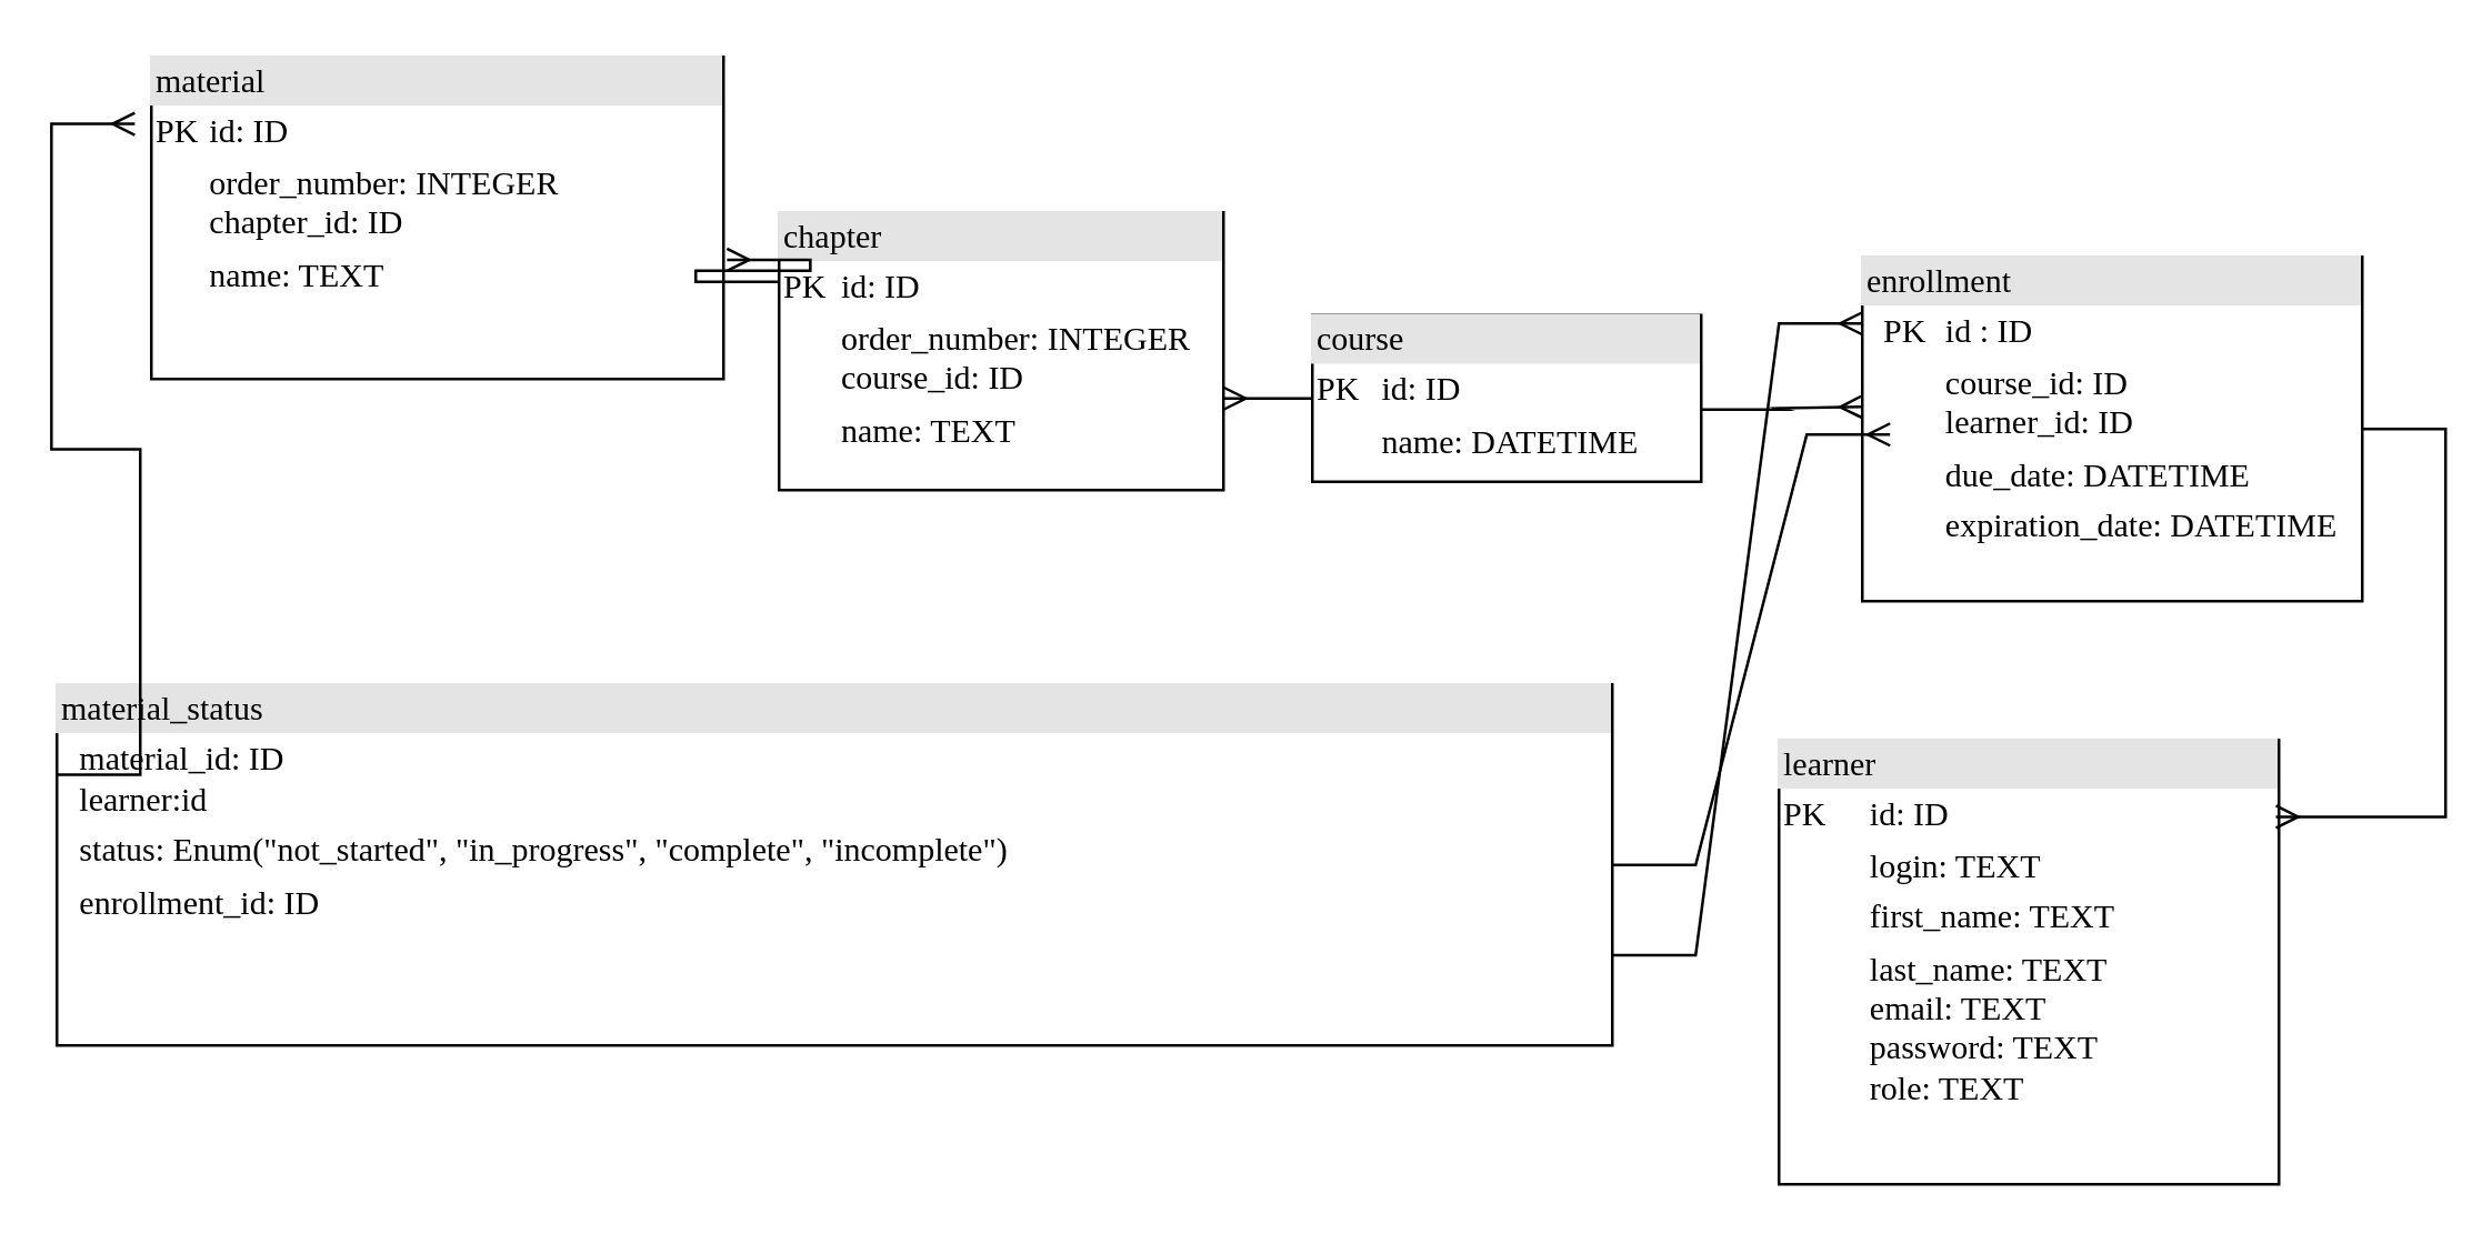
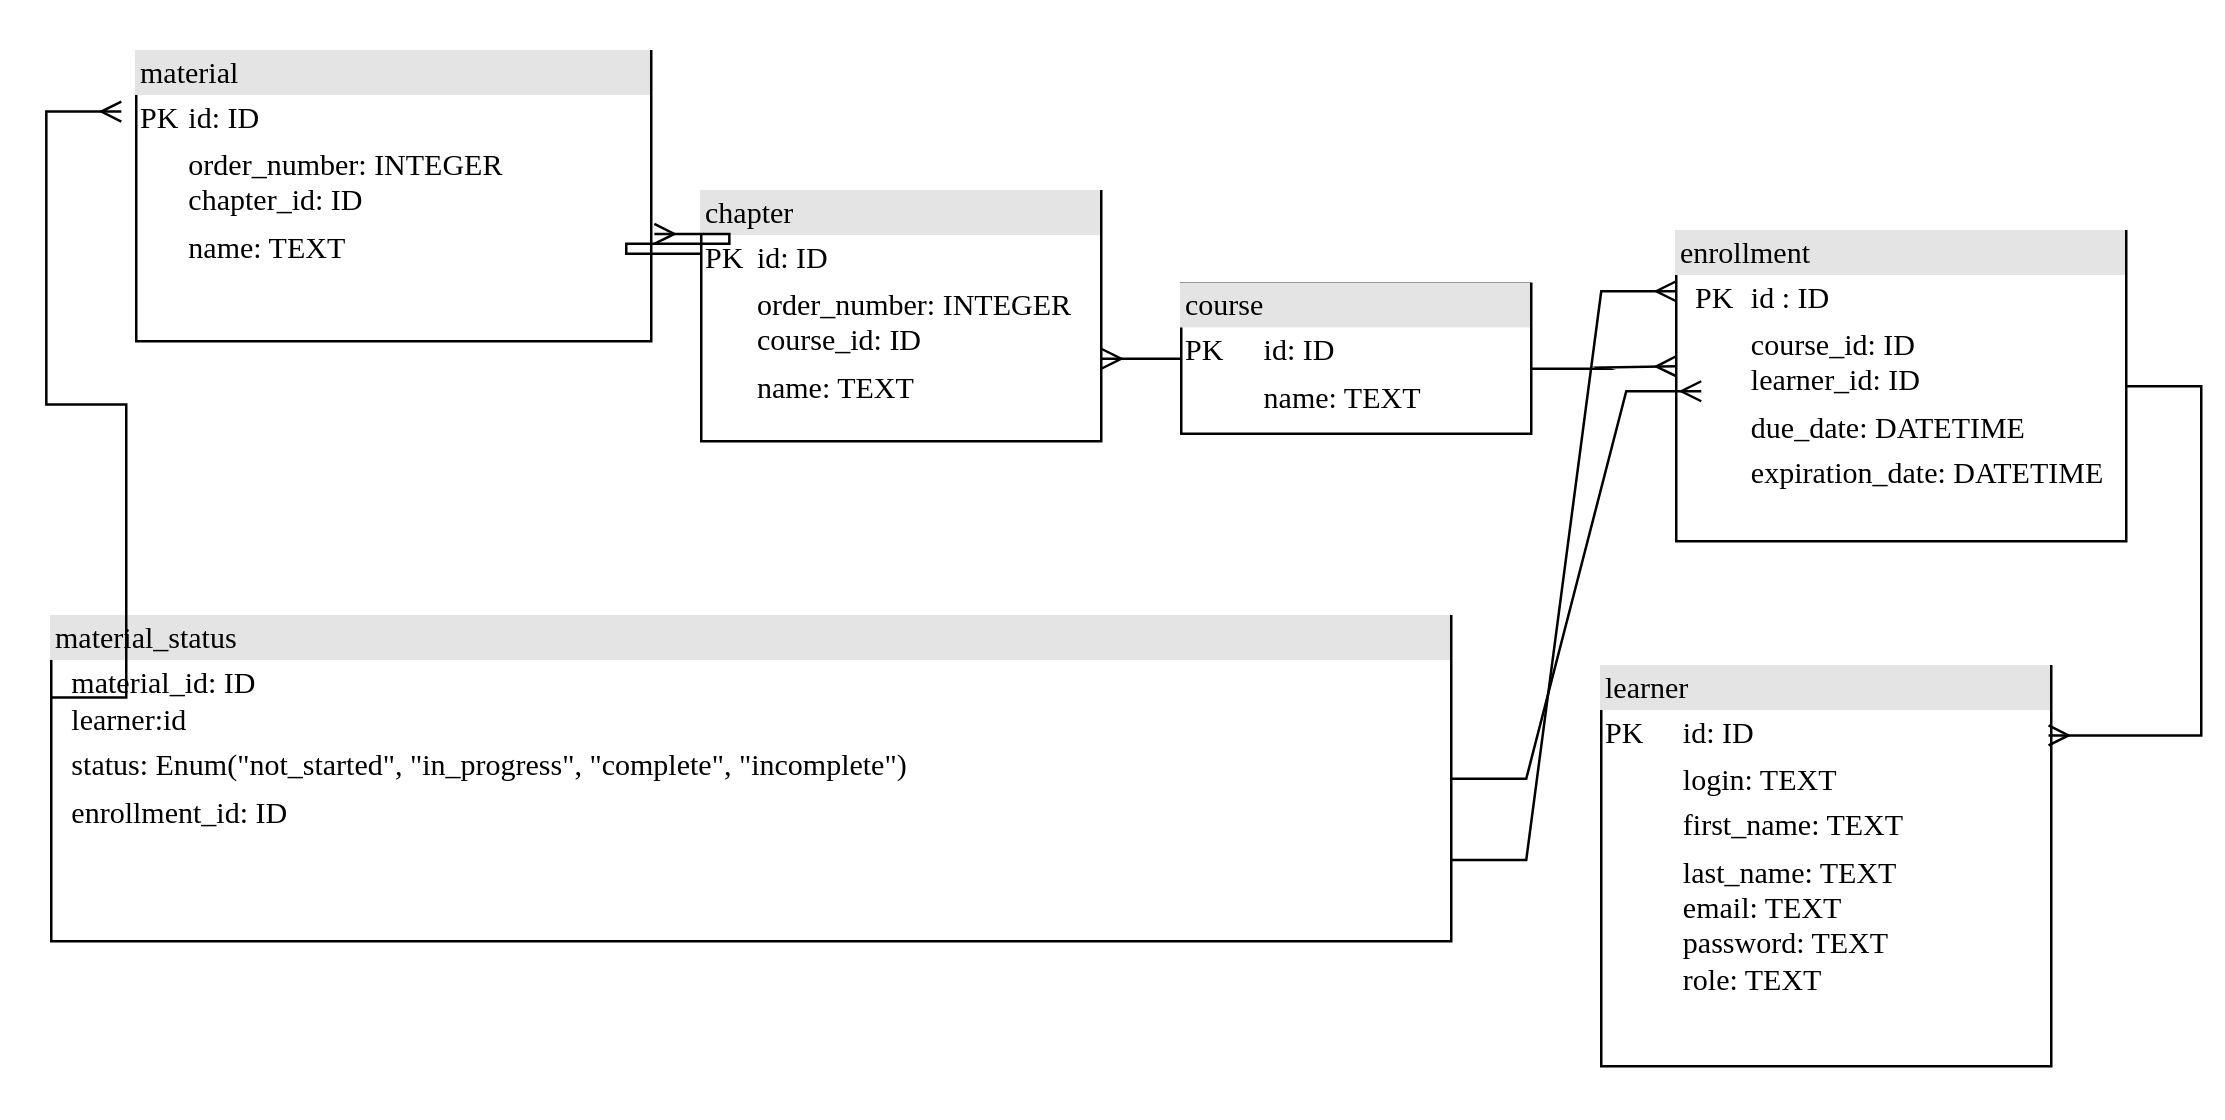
  <mxCell id="0" />
  <mxCell id="1" parent="0" />
  <mxCell id="2" value="&lt;div style=&quot;box-sizing: border-box ; width: 100% ; background: #e4e4e4 ; padding: 2px&quot;&gt;learner&lt;/div&gt;&lt;table style=&quot;width: 100% ; font-size: 1em&quot; cellpadding=&quot;2&quot; cellspacing=&quot;0&quot;&gt;&lt;tbody&gt;&lt;tr&gt;&lt;td&gt;PK&lt;/td&gt;&lt;td&gt;id: ID&lt;/td&gt;&lt;/tr&gt;&lt;tr&gt;&lt;td&gt;&lt;br&gt;&lt;/td&gt;&lt;td&gt;login: TEXT&lt;/td&gt;&lt;/tr&gt;&lt;tr&gt;&lt;td&gt;&lt;br&gt;&lt;/td&gt;&lt;td&gt;first_name: TEXT&lt;/td&gt;&lt;/tr&gt;&lt;tr&gt;&lt;td&gt;&lt;span style=&quot;white-space: pre;&quot;&gt; &lt;/span&gt;&lt;/td&gt;&lt;td&gt;last_name: TEXT&amp;nbsp;&lt;br&gt;email: TEXT&lt;br&gt;password: TEXT&lt;br&gt;role: TEXT&lt;/td&gt;&lt;/tr&gt;&lt;/tbody&gt;&lt;/table&gt;" style="verticalAlign=top;align=left;overflow=fill;html=1;rounded=0;shadow=0;comic=0;labelBackgroundColor=none;strokeWidth=1;fontFamily=Verdana;fontSize=12" parent="1" vertex="1"><mxGeometry x="640" y="266" width="180" height="160" as="geometry" /></mxCell>
- <mxCell id="3" value="&lt;div style=&quot;box-sizing: border-box ; width: 100% ; background: #e4e4e4 ; padding: 2px&quot;&gt;course&lt;/div&gt;&lt;table style=&quot;width: 100% ; font-size: 1em&quot; cellpadding=&quot;2&quot; cellspacing=&quot;0&quot;&gt;&lt;tbody&gt;&lt;tr&gt;&lt;td&gt;PK&lt;/td&gt;&lt;td&gt;id: ID&lt;/td&gt;&lt;/tr&gt;&lt;tr&gt;&lt;td&gt;&lt;br&gt;&lt;/td&gt;&lt;td&gt;name: DATETIME&lt;/td&gt;&lt;/tr&gt;&lt;/tbody&gt;&lt;/table&gt;" style="verticalAlign=top;align=left;overflow=fill;html=1;rounded=0;shadow=0;comic=0;labelBackgroundColor=none;strokeWidth=1;fontFamily=Verdana;fontSize=12" parent="1" vertex="1"><mxGeometry x="472" y="113" width="140" height="60" as="geometry" /></mxCell>
+ <mxCell id="3" value="&lt;div style=&quot;box-sizing: border-box ; width: 100% ; background: #e4e4e4 ; padding: 2px&quot;&gt;course&lt;/div&gt;&lt;table style=&quot;width: 100% ; font-size: 1em&quot; cellpadding=&quot;2&quot; cellspacing=&quot;0&quot;&gt;&lt;tbody&gt;&lt;tr&gt;&lt;td&gt;PK&lt;/td&gt;&lt;td&gt;id: ID&lt;/td&gt;&lt;/tr&gt;&lt;tr&gt;&lt;td&gt;&lt;br&gt;&lt;/td&gt;&lt;td&gt;name: TEXT&lt;/td&gt;&lt;/tr&gt;&lt;/tbody&gt;&lt;/table&gt;" style="verticalAlign=top;align=left;overflow=fill;html=1;rounded=0;shadow=0;comic=0;labelBackgroundColor=none;strokeWidth=1;fontFamily=Verdana;fontSize=12" parent="1" vertex="1"><mxGeometry x="472" y="113" width="140" height="60" as="geometry" /></mxCell>
  <mxCell id="4" value="&lt;div style=&quot;box-sizing: border-box ; width: 100% ; background: #e4e4e4 ; padding: 2px&quot;&gt;enrollment&lt;/div&gt;&lt;table style=&quot;width: 100% ; font-size: 1em&quot; cellpadding=&quot;2&quot; cellspacing=&quot;0&quot;&gt;&lt;tbody&gt;&lt;tr&gt;&lt;td&gt;&amp;nbsp; PK&amp;nbsp;&lt;/td&gt;&lt;td&gt;id : ID&lt;/td&gt;&lt;/tr&gt;&lt;tr&gt;&lt;td&gt;&lt;br&gt;&lt;/td&gt;&lt;td&gt;course_id: ID&lt;br&gt;learner_id: ID&lt;/td&gt;&lt;/tr&gt;&lt;tr&gt;&lt;td&gt;&lt;/td&gt;&lt;td&gt;due_date: DATETIME&lt;/td&gt;&lt;/tr&gt;&lt;tr&gt;&lt;td&gt;&lt;br&gt;&lt;/td&gt;&lt;td&gt;expiration_date: DATETIME&lt;/td&gt;&lt;/tr&gt;&lt;tr&gt;&lt;td&gt;&lt;/td&gt;&lt;td&gt;&lt;br&gt;&lt;table style=&quot;border-color: var(--border-color); font-size: 1em; width: 230px;&quot; cellpadding=&quot;2&quot; cellspacing=&quot;0&quot;&gt;&lt;tbody style=&quot;border-color: var(--border-color);&quot;&gt;&lt;tr style=&quot;border-color: var(--border-color);&quot;&gt;&lt;td style=&quot;border-color: var(--border-color);&quot;&gt;&lt;br&gt;&lt;br&gt;&lt;br&gt;&lt;/td&gt;&lt;/tr&gt;&lt;/tbody&gt;&lt;/table&gt;&lt;/td&gt;&lt;/tr&gt;&lt;/tbody&gt;&lt;/table&gt;" style="verticalAlign=top;align=left;overflow=fill;html=1;rounded=0;shadow=0;comic=0;labelBackgroundColor=none;strokeWidth=1;fontFamily=Verdana;fontSize=12" parent="1" vertex="1"><mxGeometry x="670" y="92" width="180" height="124" as="geometry" /></mxCell>
  <mxCell id="5" value="&lt;div style=&quot;box-sizing: border-box ; width: 100% ; background: #e4e4e4 ; padding: 2px&quot;&gt;material_status&lt;/div&gt;&lt;table style=&quot;width: 100% ; font-size: 1em&quot; cellpadding=&quot;2&quot; cellspacing=&quot;0&quot;&gt;&lt;tbody&gt;&lt;tr&gt;&lt;td&gt;&lt;br&gt;&lt;/td&gt;&lt;td&gt;material_id: ID&lt;br&gt;learner:id&lt;/td&gt;&lt;/tr&gt;&lt;tr&gt;&lt;td&gt;&lt;br&gt;&lt;/td&gt;&lt;td&gt;status: Enum(&quot;not_started&quot;, &quot;in_progress&quot;, &quot;complete&quot;, &quot;incomplete&quot;&lt;span id=&quot;docs-internal-guid-ffbdae67-7fff-deb3-688a-3662eda0dec4&quot;&gt;&lt;/span&gt;)&lt;br&gt;&lt;/td&gt;&lt;/tr&gt;&lt;tr&gt;&lt;td&gt;&lt;br&gt;&lt;/td&gt;&lt;td&gt;enrollment_id: ID&lt;/td&gt;&lt;/tr&gt;&lt;tr&gt;&lt;td&gt;&lt;/td&gt;&lt;td&gt;&lt;br&gt;&lt;/td&gt;&lt;/tr&gt;&lt;/tbody&gt;&lt;/table&gt;" style="verticalAlign=top;align=left;overflow=fill;html=1;rounded=0;shadow=0;comic=0;labelBackgroundColor=none;strokeWidth=1;fontFamily=Verdana;fontSize=12" parent="1" vertex="1"><mxGeometry y="246" width="560" height="130" as="geometry" x="20" /></mxCell>
  <mxCell id="6" value="&lt;div style=&quot;box-sizing: border-box ; width: 100% ; background: #e4e4e4 ; padding: 2px&quot;&gt;chapter&lt;/div&gt;&lt;table style=&quot;width: 100% ; font-size: 1em&quot; cellpadding=&quot;2&quot; cellspacing=&quot;0&quot;&gt;&lt;tbody&gt;&lt;tr&gt;&lt;td&gt;PK&lt;/td&gt;&lt;td&gt;id: ID&lt;/td&gt;&lt;/tr&gt;&lt;tr&gt;&lt;td&gt;&lt;br&gt;&lt;br&gt;&lt;/td&gt;&lt;td&gt;order_number: INTEGER&lt;br&gt;course_id: ID&lt;/td&gt;&lt;/tr&gt;&lt;tr&gt;&lt;td&gt;&amp;nbsp; &amp;nbsp; &amp;nbsp;&lt;/td&gt;&lt;td&gt;name: TEXT&lt;/td&gt;&lt;/tr&gt;&lt;tr&gt;&lt;td&gt;&lt;br&gt;&lt;/td&gt;&lt;td&gt;&lt;br&gt;&lt;/td&gt;&lt;/tr&gt;&lt;/tbody&gt;&lt;/table&gt;" style="verticalAlign=top;align=left;overflow=fill;html=1;rounded=0;shadow=0;comic=0;labelBackgroundColor=none;strokeWidth=1;fontFamily=Verdana;fontSize=12" parent="1" vertex="1"><mxGeometry x="280" y="76" width="160" height="100" as="geometry" /></mxCell>
  <mxCell id="7" value="&lt;div style=&quot;box-sizing: border-box ; width: 100% ; background: #e4e4e4 ; padding: 2px&quot;&gt;material&lt;/div&gt;&lt;table style=&quot;width: 100% ; font-size: 1em&quot; cellpadding=&quot;2&quot; cellspacing=&quot;0&quot;&gt;&lt;tbody&gt;&lt;tr&gt;&lt;td&gt;PK&lt;/td&gt;&lt;td&gt;id: ID&lt;br&gt;&lt;/td&gt;&lt;/tr&gt;&lt;tr&gt;&lt;td&gt;&lt;br&gt;&lt;/td&gt;&lt;td&gt;order_number: INTEGER&lt;br&gt;chapter_id: ID&lt;/td&gt;&lt;/tr&gt;&lt;tr&gt;&lt;td&gt;&amp;nbsp; &amp;nbsp; &amp;nbsp;&lt;/td&gt;&lt;td&gt;name: TEXT&lt;/td&gt;&lt;/tr&gt;&lt;tr&gt;&lt;td&gt;&amp;nbsp; &amp;nbsp; &amp;nbsp;&lt;/td&gt;&lt;td&gt;&lt;br&gt;&lt;table style=&quot;border-color: var(--border-color); font-size: 1em; width: 560px;&quot; cellpadding=&quot;2&quot; cellspacing=&quot;0&quot;&gt;&lt;tbody style=&quot;border-color: var(--border-color);&quot;&gt;&lt;tr style=&quot;border-color: var(--border-color);&quot;&gt;&lt;td style=&quot;border-color: var(--border-color);&quot;&gt;&lt;br style=&quot;border-color: var(--border-color);&quot;&gt;&lt;/td&gt;&lt;/tr&gt;&lt;tr style=&quot;border-color: var(--border-color);&quot;&gt;&lt;td style=&quot;border-color: var(--border-color);&quot;&gt;&lt;br style=&quot;border-color: var(--border-color);&quot;&gt;&lt;/td&gt;&lt;td style=&quot;border-color: var(--border-color);&quot;&gt;&lt;br style=&quot;border-color: var(--border-color);&quot;&gt;&lt;/td&gt;&lt;/tr&gt;&lt;/tbody&gt;&lt;/table&gt;&lt;/td&gt;&lt;/tr&gt;&lt;/tbody&gt;&lt;/table&gt;" style="verticalAlign=top;align=left;overflow=fill;html=1;rounded=0;shadow=0;comic=0;labelBackgroundColor=none;strokeWidth=1;fontFamily=Verdana;fontSize=12" parent="1" vertex="1"><mxGeometry x="54" y="20" width="206" height="116" as="geometry" /></mxCell>
  <mxCell id="8" value="" style="edgeStyle=entityRelationEdgeStyle;fontSize=12;html=1;endArrow=ERmany;rounded=0;exitX=0.993;exitY=0.4;exitDx=0;exitDy=0;exitPerimeter=0;" parent="1" edge="1"><mxGeometry width="100" height="100" relative="1" as="geometry"><mxPoint x="612" y="147" as="sourcePoint" /><mxPoint x="670" y="146" as="targetPoint" /></mxGeometry></mxCell>
  <mxCell id="9" value="" style="edgeStyle=entityRelationEdgeStyle;fontSize=12;html=1;endArrow=ERmany;rounded=0;entryX=1;entryY=0.67;entryDx=0;entryDy=0;entryPerimeter=0;exitX=0;exitY=0.5;exitDx=0;exitDy=0;" parent="1" target="6" edge="1" source="3"><mxGeometry width="100" height="100" relative="1" as="geometry"><mxPoint x="470" y="169" as="sourcePoint" /><mxPoint x="400" y="135" as="targetPoint" /></mxGeometry></mxCell>
  <mxCell id="10" value="" style="edgeStyle=entityRelationEdgeStyle;fontSize=12;html=1;endArrow=ERmany;rounded=0;exitX=0;exitY=0.25;exitDx=0;exitDy=0;entryX=1.006;entryY=0.63;entryDx=0;entryDy=0;entryPerimeter=0;" parent="1" source="6" target="7" edge="1"><mxGeometry width="100" height="100" relative="1" as="geometry"><mxPoint x="450" y="226" as="sourcePoint" /><mxPoint x="280" y="246" as="targetPoint" /></mxGeometry></mxCell>
  <mxCell id="11" value="" style="edgeStyle=entityRelationEdgeStyle;fontSize=12;html=1;endArrow=ERmany;rounded=0;entryX=0.994;entryY=0.173;entryDx=0;entryDy=0;entryPerimeter=0;" parent="1" target="2" edge="1" source="4"><mxGeometry width="100" height="100" relative="1" as="geometry"><mxPoint x="878" y="246" as="sourcePoint" /><mxPoint x="912" y="246" as="targetPoint" /></mxGeometry></mxCell>
  <mxCell id="12" value="" style="edgeStyle=entityRelationEdgeStyle;fontSize=12;html=1;endArrow=ERmany;rounded=0;exitX=0;exitY=0.25;exitDx=0;exitDy=0;entryX=-0.029;entryY=0.208;entryDx=0;entryDy=0;entryPerimeter=0;" edge="1" parent="1" source="5" target="7"><mxGeometry width="100" height="100" relative="1" as="geometry"><mxPoint x="290" y="111" as="sourcePoint" /><mxPoint x="271" y="135" as="targetPoint" /></mxGeometry></mxCell>
  <mxCell id="13" value="" style="edgeStyle=entityRelationEdgeStyle;fontSize=12;html=1;endArrow=ERmany;rounded=0;exitX=1;exitY=0.5;exitDx=0;exitDy=0;" edge="1" parent="1" source="5"><mxGeometry width="100" height="100" relative="1" as="geometry"><mxPoint x="622" y="157" as="sourcePoint" /><mxPoint x="680" y="156" as="targetPoint" /></mxGeometry></mxCell>
  <mxCell id="14" value="" style="edgeStyle=entityRelationEdgeStyle;fontSize=12;html=1;endArrow=ERmany;rounded=0;exitX=1;exitY=0.75;exitDx=0;exitDy=0;" edge="1" parent="1" source="5"><mxGeometry width="100" height="100" relative="1" as="geometry"><mxPoint x="570" y="271" as="sourcePoint" /><mxPoint x="670" y="116" as="targetPoint" /></mxGeometry></mxCell>
